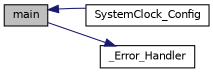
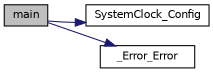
  digraph {
    rankdir=LR
    node [color=black fillcolor=white fontname=Helvetica fontsize=10 shape=record style=filled]
    edge [color=midnightblue fontname=Helvetica fontsize=10 labelfontname=Helvetica labelfontsize=10 style=solid]
    n1 [fillcolor=grey75 fontcolor=black height=0.2 label=main width=0.4]
    n2 [height=0.2 label=SystemClock_Config width=0.4]
-   n3 [height=0.2 label=_Error_Handler width=0.4]
-   n2 -> n1
+   n3 [height=0.2 label=_Error_Error width=0.4]
+   n1 -> n2
    n1 -> n3
  }
